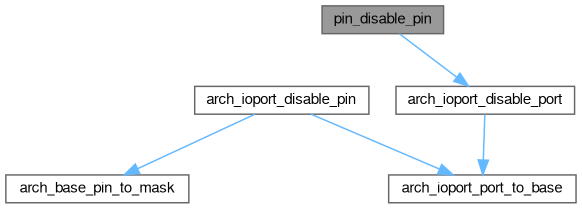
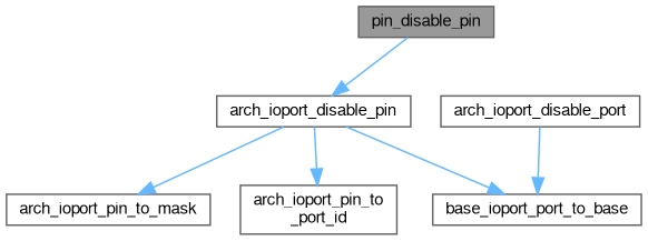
  digraph {
    rankdir=TB
    node [color=grey40 fillcolor=white fontname=FreeSans fontsize=10 shape=box style=filled]
    edge [color=steelblue1 fontname=FreeSans fontsize=10 labelfontname=FreeSans labelfontsize=10 style=solid]
    n1 [color=gray40 fillcolor=grey60 fontcolor=black height=0.2 label=pin_disable_pin width=0.4]
    n2 [height=0.2 label=arch_ioport_disable_pin width=0.4]
-   n3 [height=0.2 label=arch_base_pin_to_mask width=0.4]
-   n5 [height=0.2 label=arch_ioport_port_to_base width=0.4]
+   n3 [height=0.2 label=arch_ioport_pin_to_mask width=0.4]
+   n4 [height=0.2 label="arch_ioport_pin_to\l_port_id" width=0.4]
+   n5 [height=0.2 label=base_ioport_port_to_base width=0.4]
    n6 [height=0.2 label=arch_ioport_disable_port width=0.4]
-   n1 -> n6
+   n1 -> n2
    n2 -> n3
+   n2 -> n4
    n2 -> n5
    n6 -> n5
  }
